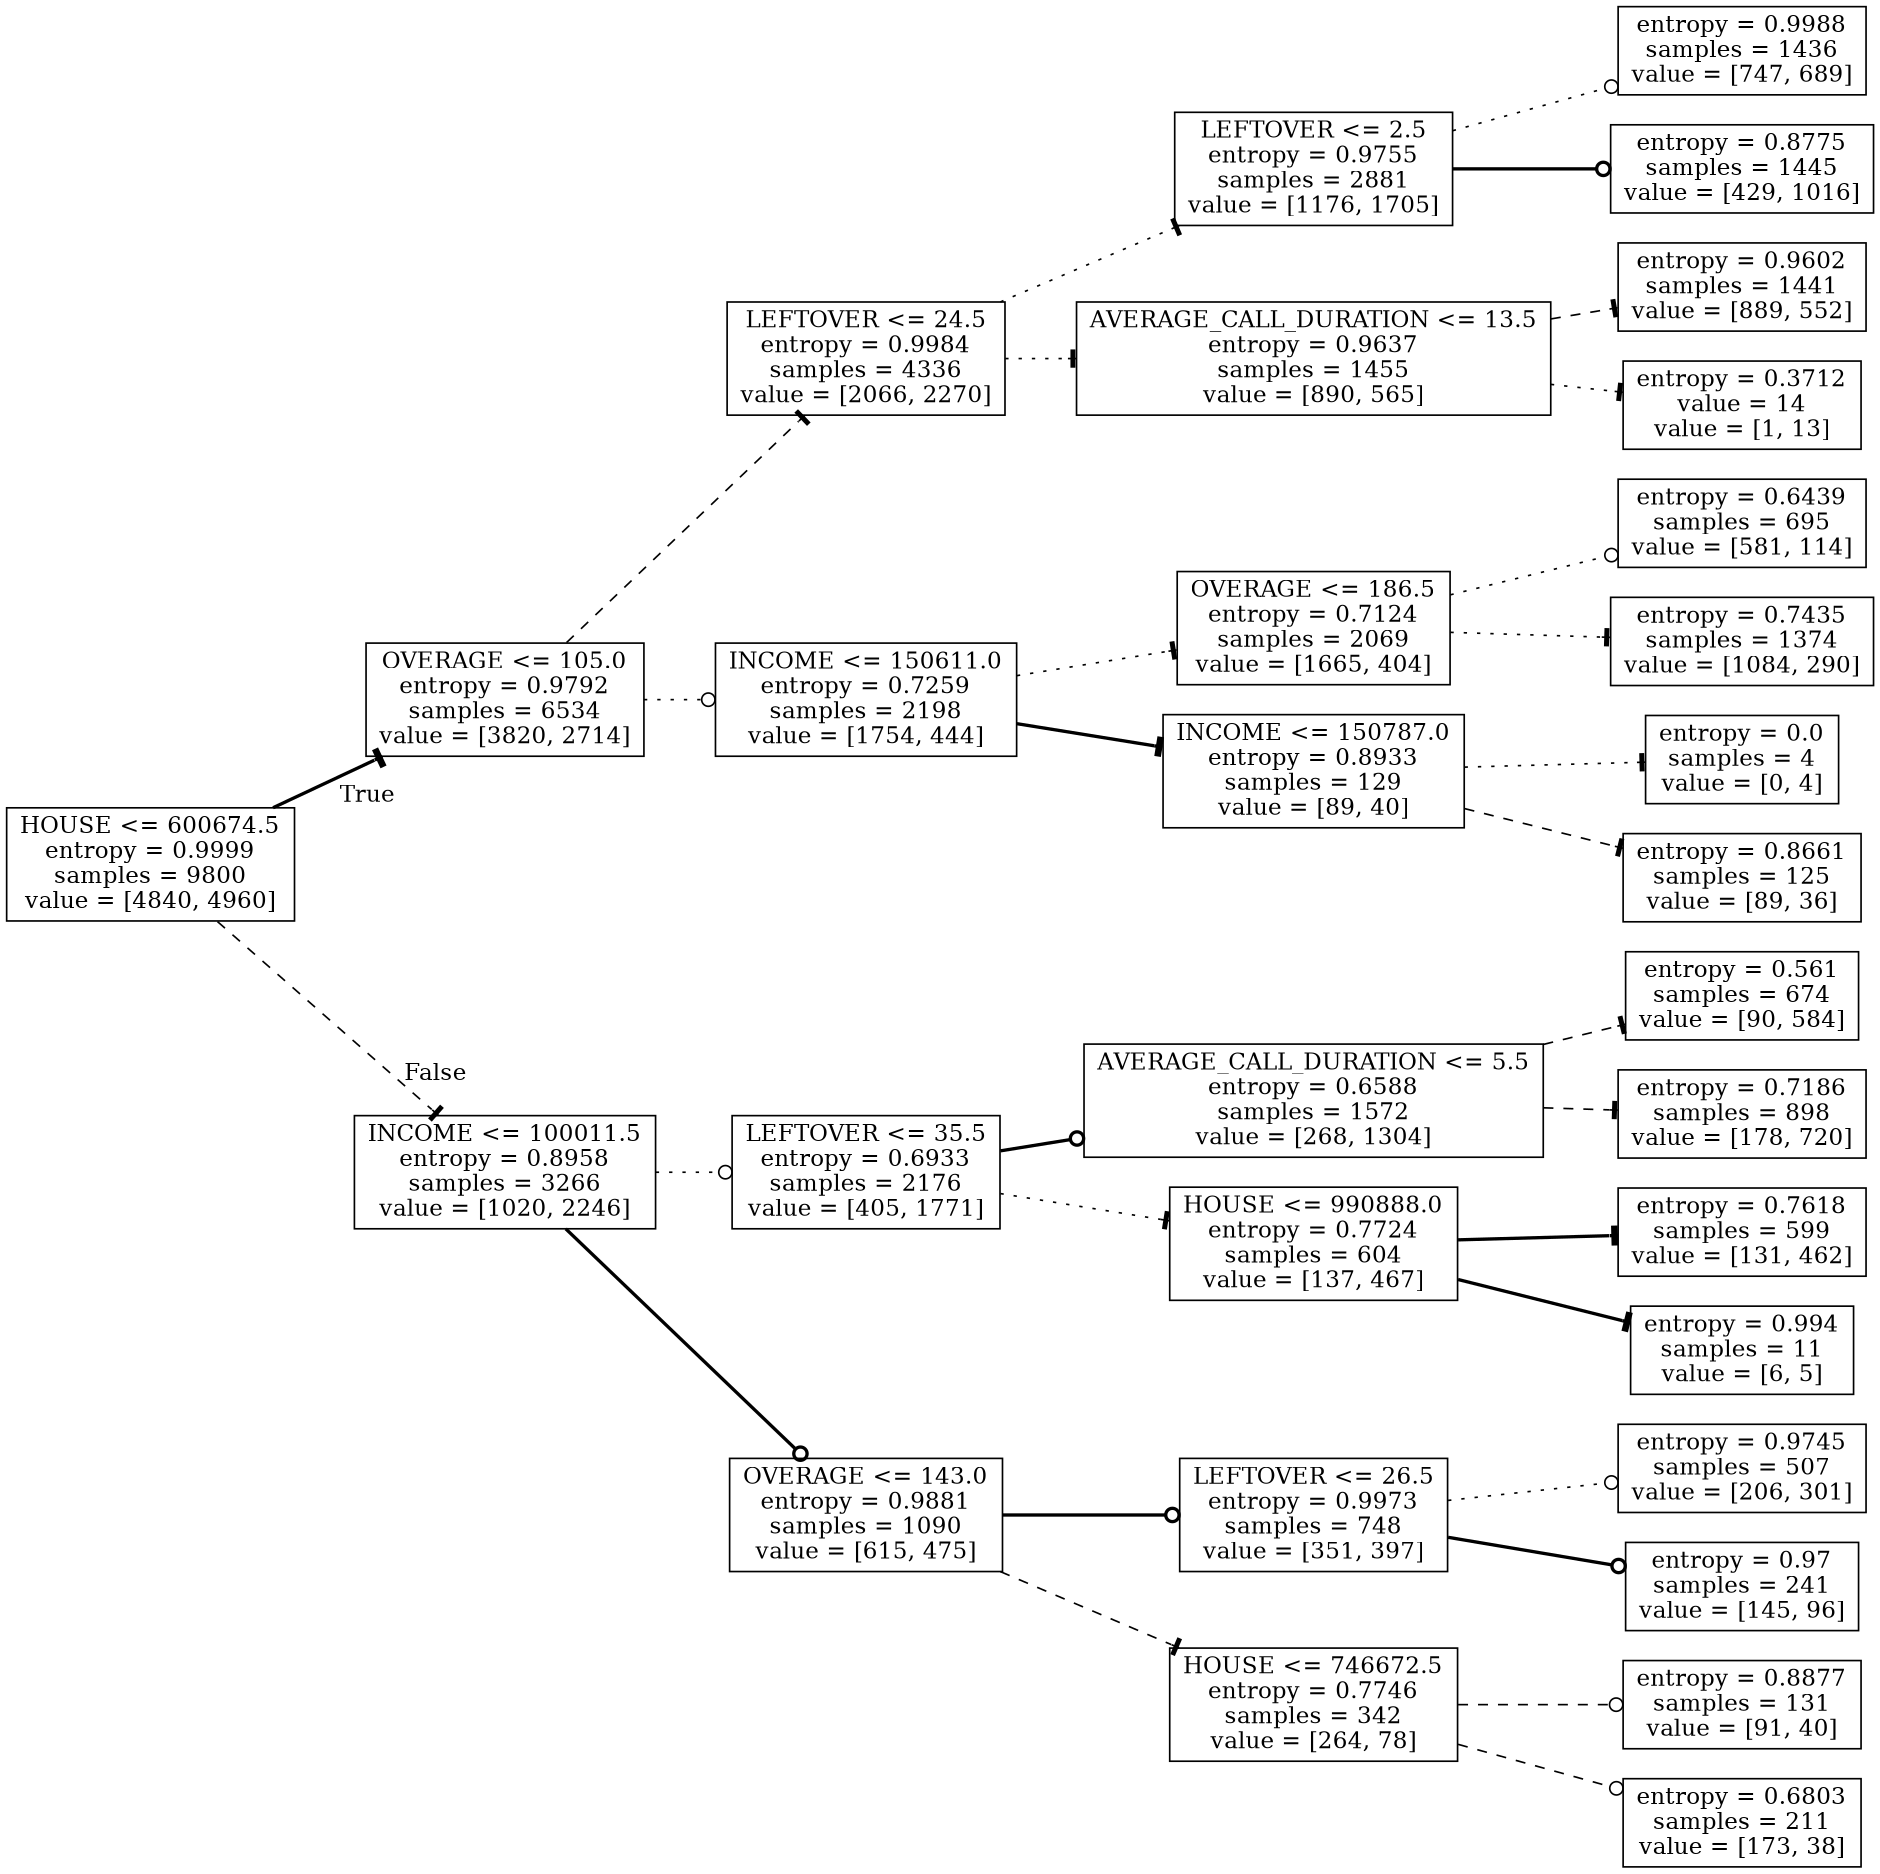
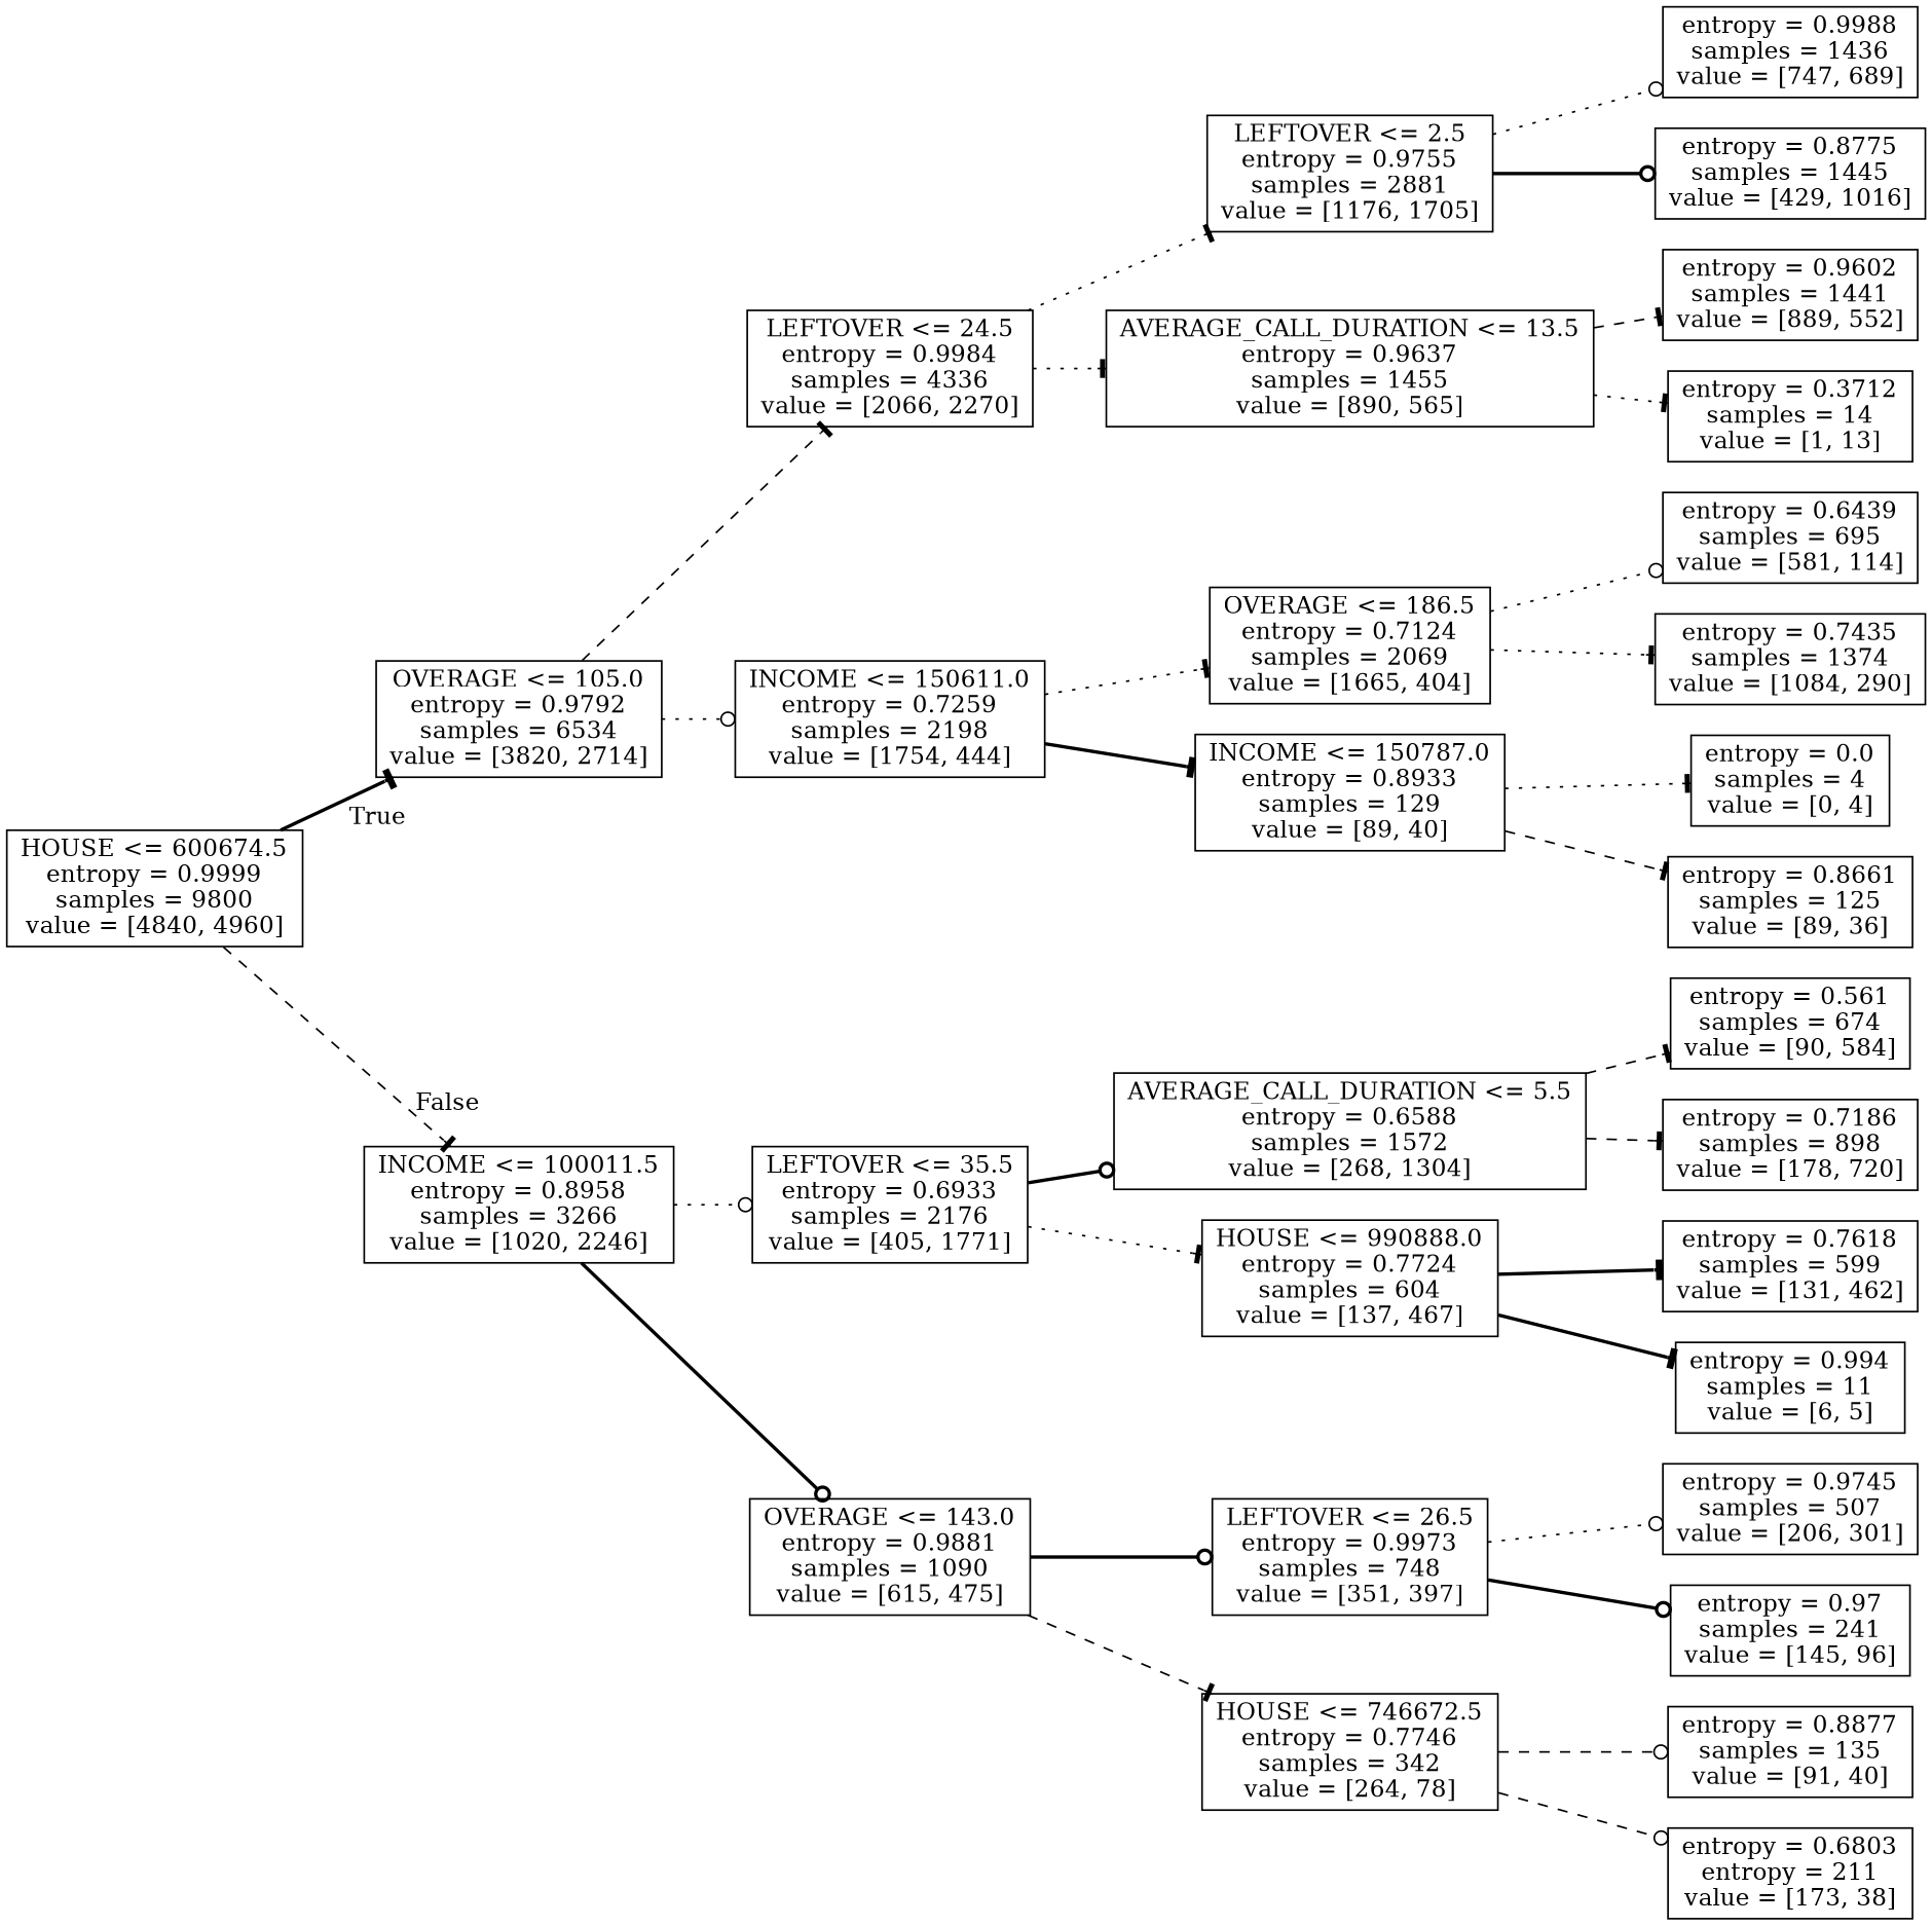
  digraph {
    rankdir=LR
    node [shape=box]
    edge [arrowhead=tee style=dotted]
    n1 [label="HOUSE <= 600674.5\nentropy = 0.9999\nsamples = 9800\nvalue = [4840, 4960]"]
    n2 [label="OVERAGE <= 105.0\nentropy = 0.9792\nsamples = 6534\nvalue = [3820, 2714]"]
    n3 [label="INCOME <= 100011.5\nentropy = 0.8958\nsamples = 3266\nvalue = [1020, 2246]"]
    n4 [label="LEFTOVER <= 24.5\nentropy = 0.9984\nsamples = 4336\nvalue = [2066, 2270]"]
    n5 [label="INCOME <= 150611.0\nentropy = 0.7259\nsamples = 2198\nvalue = [1754, 444]"]
    n6 [label="LEFTOVER <= 35.5\nentropy = 0.6933\nsamples = 2176\nvalue = [405, 1771]"]
    n7 [label="OVERAGE <= 143.0\nentropy = 0.9881\nsamples = 1090\nvalue = [615, 475]"]
    n8 [label="LEFTOVER <= 2.5\nentropy = 0.9755\nsamples = 2881\nvalue = [1176, 1705]"]
    n9 [label="AVERAGE_CALL_DURATION <= 13.5\nentropy = 0.9637\nsamples = 1455\nvalue = [890, 565]"]
    n10 [label="OVERAGE <= 186.5\nentropy = 0.7124\nsamples = 2069\nvalue = [1665, 404]"]
    n11 [label="INCOME <= 150787.0\nentropy = 0.8933\nsamples = 129\nvalue = [89, 40]"]
    n12 [label="entropy = 0.9988\nsamples = 1436\nvalue = [747, 689]"]
    n13 [label="entropy = 0.8775\nsamples = 1445\nvalue = [429, 1016]"]
    n14 [label="entropy = 0.9602\nsamples = 1441\nvalue = [889, 552]"]
-   n15 [label="entropy = 0.3712\nvalue = 14\nvalue = [1, 13]"]
+   n15 [label="entropy = 0.3712\nsamples = 14\nvalue = [1, 13]"]
    n16 [label="entropy = 0.6439\nsamples = 695\nvalue = [581, 114]"]
    n17 [label="entropy = 0.7435\nsamples = 1374\nvalue = [1084, 290]"]
    n18 [label="entropy = 0.0\nsamples = 4\nvalue = [0, 4]"]
    n19 [label="entropy = 0.8661\nsamples = 125\nvalue = [89, 36]"]
    n20 [label="AVERAGE_CALL_DURATION <= 5.5\nentropy = 0.6588\nsamples = 1572\nvalue = [268, 1304]"]
    n21 [label="HOUSE <= 990888.0\nentropy = 0.7724\nsamples = 604\nvalue = [137, 467]"]
    n22 [label="LEFTOVER <= 26.5\nentropy = 0.9973\nsamples = 748\nvalue = [351, 397]"]
    n23 [label="HOUSE <= 746672.5\nentropy = 0.7746\nsamples = 342\nvalue = [264, 78]"]
    n24 [label="entropy = 0.561\nsamples = 674\nvalue = [90, 584]"]
    n25 [label="entropy = 0.7186\nsamples = 898\nvalue = [178, 720]"]
    n26 [label="entropy = 0.7618\nsamples = 599\nvalue = [131, 462]"]
    n27 [label="entropy = 0.994\nsamples = 11\nvalue = [6, 5]"]
    n28 [label="entropy = 0.9745\nsamples = 507\nvalue = [206, 301]"]
    n29 [label="entropy = 0.97\nsamples = 241\nvalue = [145, 96]"]
-   n30 [label="entropy = 0.8877\nsamples = 131\nvalue = [91, 40]"]
-   n31 [label="entropy = 0.6803\nsamples = 211\nvalue = [173, 38]"]
+   n30 [label="entropy = 0.8877\nsamples = 135\nvalue = [91, 40]"]
+   n31 [label="entropy = 0.6803\nentropy = 211\nvalue = [173, 38]"]
    n1 -> n2 [headlabel=True labelangle=45 labeldistance=2.5 style=bold]
    n1 -> n3 [headlabel=False labelangle=-45 labeldistance=2.5 style=dashed]
    n2 -> n4 [style=dashed]
    n2 -> n5 [arrowhead=odot]
    n3 -> n6 [arrowhead=odot]
    n3 -> n7 [arrowhead=odot style=bold]
    n4 -> n8
    n4 -> n9
    n5 -> n10
    n5 -> n11 [style=bold]
    n6 -> n20 [arrowhead=odot style=bold]
    n6 -> n21
    n7 -> n22 [arrowhead=odot style=bold]
    n7 -> n23 [style=dashed]
    n8 -> n12 [arrowhead=odot]
    n8 -> n13 [arrowhead=odot style=bold]
    n9 -> n14 [style=dashed]
    n9 -> n15
    n10 -> n16 [arrowhead=odot]
    n10 -> n17
    n11 -> n18
    n11 -> n19 [style=dashed]
    n20 -> n24 [style=dashed]
    n20 -> n25 [style=dashed]
    n21 -> n26 [style=bold]
    n21 -> n27 [style=bold]
    n22 -> n28 [arrowhead=odot]
    n22 -> n29 [arrowhead=odot style=bold]
    n23 -> n30 [arrowhead=odot style=dashed]
    n23 -> n31 [arrowhead=odot style=dashed]
  }
